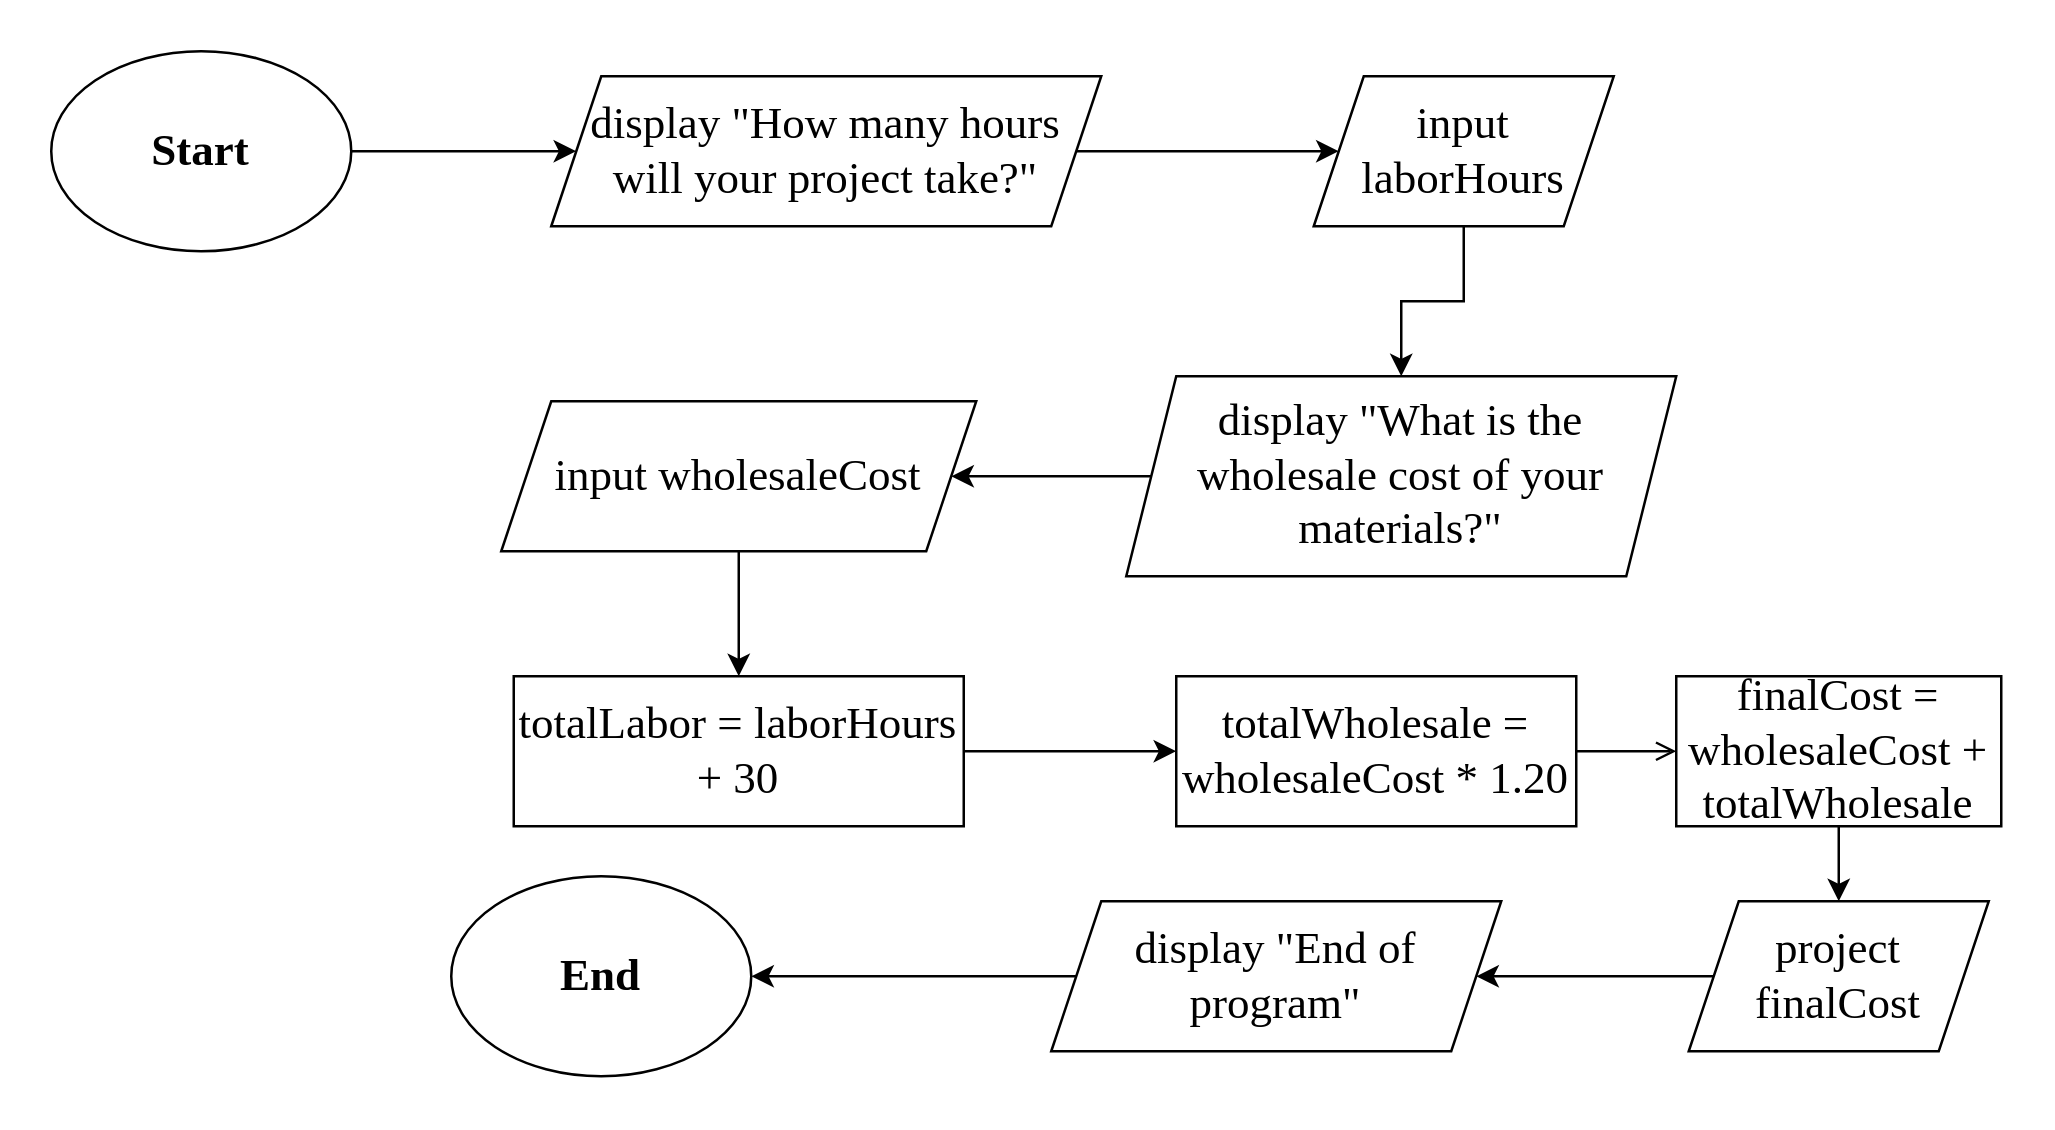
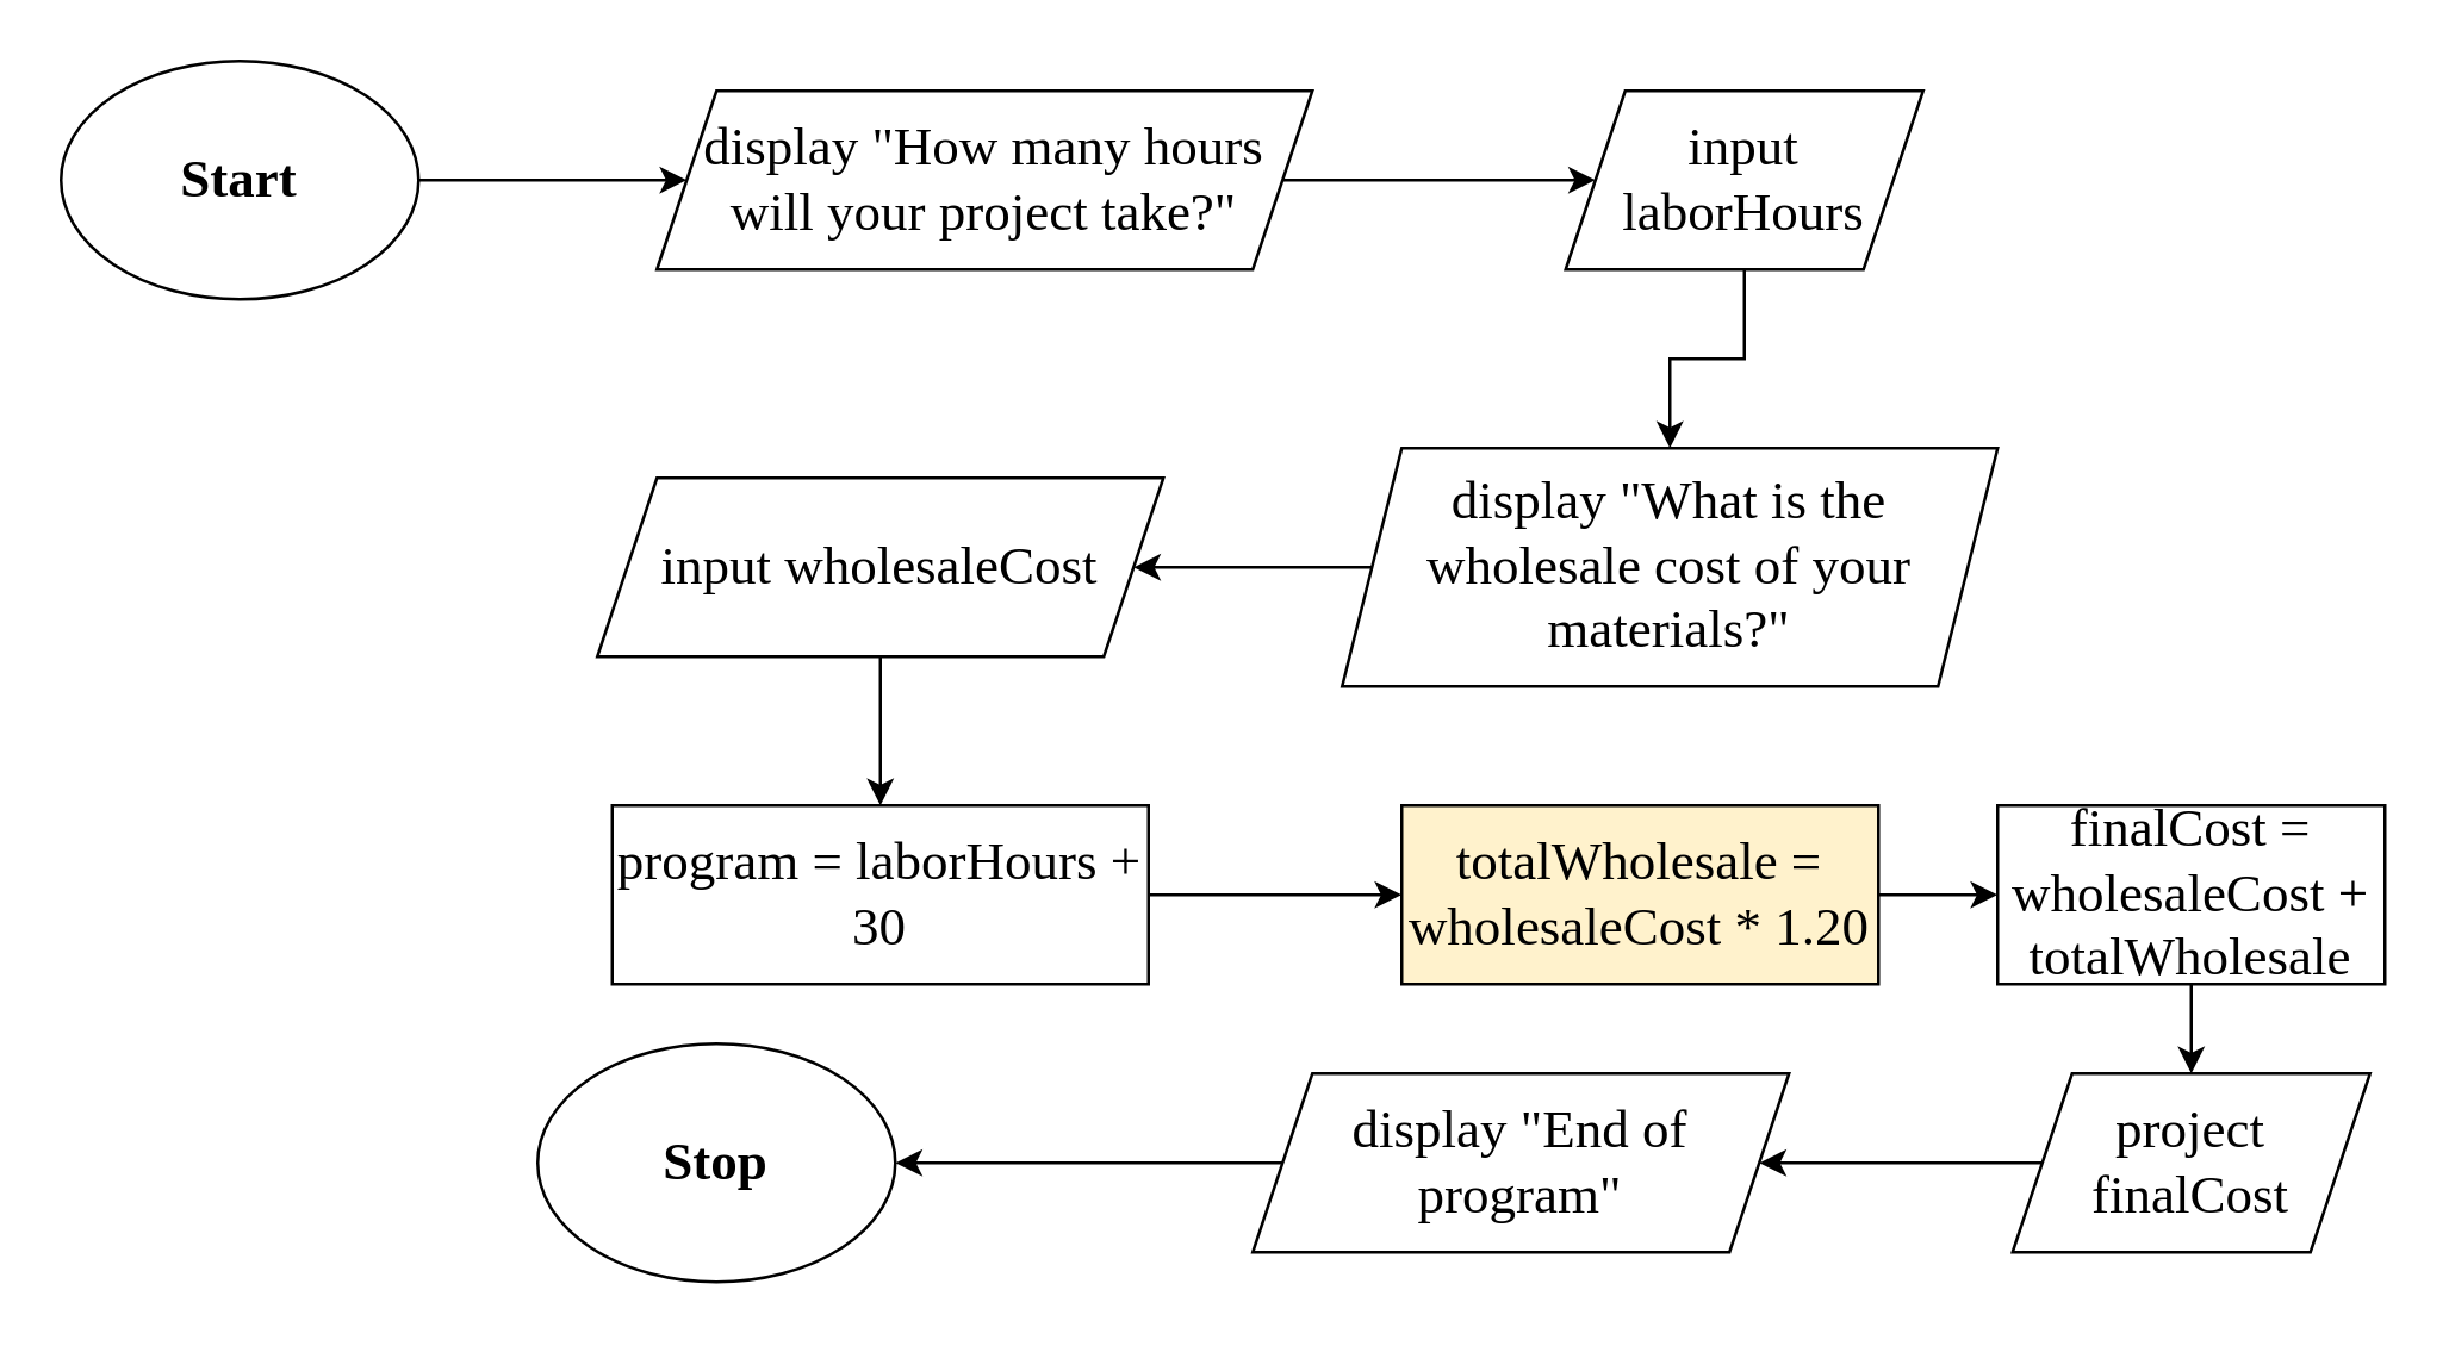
  <mxCell id="0" />
  <mxCell id="1" parent="0" />
  <mxCell id="2" style="edgeStyle=orthogonalEdgeStyle;rounded=0;orthogonalLoop=1;jettySize=auto;html=1;exitX=1;exitY=0.5;exitDx=0;exitDy=0;entryX=0;entryY=0.5;entryDx=0;entryDy=0;" edge="1" parent="1" source="3" target="5"><mxGeometry relative="1" as="geometry" /></mxCell>
  <mxCell id="3" value="&lt;font style=&quot;font-size: 18px;&quot; face=&quot;Times New Roman&quot;&gt;&lt;b&gt;Start&lt;/b&gt;&lt;/font&gt;" style="ellipse;whiteSpace=wrap;html=1;" vertex="1" parent="1"><mxGeometry width="120" height="80" as="geometry" x="20" y="20" /></mxCell>
  <mxCell id="4" style="edgeStyle=orthogonalEdgeStyle;rounded=0;orthogonalLoop=1;jettySize=auto;html=1;exitX=1;exitY=0.5;exitDx=0;exitDy=0;" edge="1" parent="1" source="5" target="7"><mxGeometry relative="1" as="geometry" /></mxCell>
  <mxCell id="5" value="&lt;font face=&quot;Times New Roman&quot; style=&quot;font-size: 18px;&quot;&gt;display &quot;How many hours will your project take?&quot;&lt;/font&gt;" style="shape=parallelogram;perimeter=parallelogramPerimeter;whiteSpace=wrap;html=1;fixedSize=1;" vertex="1" parent="1"><mxGeometry x="220" y="30" width="220" height="60" as="geometry" /></mxCell>
  <mxCell id="6" style="edgeStyle=orthogonalEdgeStyle;rounded=0;orthogonalLoop=1;jettySize=auto;html=1;exitX=0.5;exitY=1;exitDx=0;exitDy=0;entryX=0.5;entryY=0;entryDx=0;entryDy=0;" edge="1" parent="1" source="7" target="9"><mxGeometry relative="1" as="geometry" /></mxCell>
  <mxCell id="7" value="&lt;font style=&quot;font-size: 18px;&quot; face=&quot;Times New Roman&quot;&gt;input laborHours&lt;/font&gt;" style="shape=parallelogram;perimeter=parallelogramPerimeter;whiteSpace=wrap;html=1;fixedSize=1;" vertex="1" parent="1"><mxGeometry x="525" y="30" width="120" height="60" as="geometry" /></mxCell>
  <mxCell id="8" style="edgeStyle=orthogonalEdgeStyle;rounded=0;orthogonalLoop=1;jettySize=auto;html=1;exitX=0;exitY=0.5;exitDx=0;exitDy=0;" edge="1" parent="1" source="9" target="11"><mxGeometry relative="1" as="geometry" /></mxCell>
  <mxCell id="9" value="&lt;font face=&quot;Times New Roman&quot; style=&quot;font-size: 18px;&quot;&gt;display &quot;What is the wholesale cost of your materials?&quot;&lt;/font&gt;" style="shape=parallelogram;perimeter=parallelogramPerimeter;whiteSpace=wrap;html=1;fixedSize=1;" vertex="1" parent="1"><mxGeometry x="450" y="150" width="220" height="80" as="geometry" /></mxCell>
  <mxCell id="10" style="edgeStyle=orthogonalEdgeStyle;rounded=0;orthogonalLoop=1;jettySize=auto;html=1;exitX=0.5;exitY=1;exitDx=0;exitDy=0;entryX=0.5;entryY=0;entryDx=0;entryDy=0;" edge="1" parent="1" source="11" target="13"><mxGeometry relative="1" as="geometry" /></mxCell>
  <mxCell id="11" value="&lt;font style=&quot;font-size: 18px;&quot; face=&quot;Times New Roman&quot;&gt;input wholesaleCost&lt;/font&gt;" style="shape=parallelogram;perimeter=parallelogramPerimeter;whiteSpace=wrap;html=1;fixedSize=1;" vertex="1" parent="1"><mxGeometry x="200" y="160" width="190" height="60" as="geometry" /></mxCell>
  <mxCell id="12" style="edgeStyle=orthogonalEdgeStyle;rounded=0;orthogonalLoop=1;jettySize=auto;html=1;exitX=1;exitY=0.5;exitDx=0;exitDy=0;entryX=0;entryY=0.5;entryDx=0;entryDy=0;" edge="1" parent="1" source="13" target="15"><mxGeometry relative="1" as="geometry" /></mxCell>
- <mxCell id="13" value="&lt;font style=&quot;font-size: 18px;&quot; face=&quot;Times New Roman&quot;&gt;totalLabor = laborHours + 30&lt;/font&gt;" style="rounded=0;whiteSpace=wrap;html=1;" vertex="1" parent="1"><mxGeometry x="205" y="270" width="180" height="60" as="geometry" /></mxCell>
- <mxCell id="14" style="edgeStyle=orthogonalEdgeStyle;rounded=0;orthogonalLoop=1;jettySize=auto;html=1;exitX=1;exitY=0.5;exitDx=0;exitDy=0;entryX=0;entryY=0.5;entryDx=0;entryDy=0;endArrow=open;" edge="1" parent="1" source="15" target="17"><mxGeometry relative="1" as="geometry" /></mxCell>
- <mxCell id="15" value="&lt;font style=&quot;font-size: 18px;&quot; face=&quot;Times New Roman&quot;&gt;totalWholesale = wholesaleCost * 1.20&lt;/font&gt;" style="rounded=0;whiteSpace=wrap;html=1;" vertex="1" parent="1"><mxGeometry x="470" y="270" width="160" height="60" as="geometry" /></mxCell>
+ <mxCell id="13" value="&lt;font style=&quot;font-size: 18px;&quot; face=&quot;Times New Roman&quot;&gt;program = laborHours + 30&lt;/font&gt;" style="rounded=0;whiteSpace=wrap;html=1;" vertex="1" parent="1"><mxGeometry x="205" y="270" width="180" height="60" as="geometry" /></mxCell>
+ <mxCell id="14" style="edgeStyle=orthogonalEdgeStyle;rounded=0;orthogonalLoop=1;jettySize=auto;html=1;exitX=1;exitY=0.5;exitDx=0;exitDy=0;entryX=0;entryY=0.5;entryDx=0;entryDy=0;" edge="1" parent="1" source="15" target="17"><mxGeometry relative="1" as="geometry" /></mxCell>
+ <mxCell id="15" value="&lt;font style=&quot;font-size: 18px;&quot; face=&quot;Times New Roman&quot;&gt;totalWholesale = wholesaleCost * 1.20&lt;/font&gt;" style="rounded=0;whiteSpace=wrap;html=1;fillColor=#fff2cc;" vertex="1" parent="1"><mxGeometry x="470" y="270" width="160" height="60" as="geometry" /></mxCell>
  <mxCell id="16" style="edgeStyle=orthogonalEdgeStyle;rounded=0;orthogonalLoop=1;jettySize=auto;html=1;exitX=0.5;exitY=1;exitDx=0;exitDy=0;entryX=0.5;entryY=0;entryDx=0;entryDy=0;" edge="1" parent="1" source="17" target="19"><mxGeometry relative="1" as="geometry" /></mxCell>
  <mxCell id="17" value="&lt;font face=&quot;Times New Roman&quot; style=&quot;font-size: 18px;&quot;&gt;finalCost = wholesaleCost + totalWholesale&lt;/font&gt;" style="rounded=0;whiteSpace=wrap;html=1;" vertex="1" parent="1"><mxGeometry x="670" y="270" width="130" height="60" as="geometry" /></mxCell>
  <mxCell id="18" style="edgeStyle=orthogonalEdgeStyle;rounded=0;orthogonalLoop=1;jettySize=auto;html=1;exitX=0;exitY=0.5;exitDx=0;exitDy=0;entryX=1;entryY=0.5;entryDx=0;entryDy=0;" edge="1" parent="1" source="19" target="21"><mxGeometry relative="1" as="geometry" /></mxCell>
  <mxCell id="19" value="&lt;font face=&quot;Times New Roman&quot; style=&quot;font-size: 18px;&quot;&gt;project finalCost&lt;/font&gt;" style="shape=parallelogram;perimeter=parallelogramPerimeter;whiteSpace=wrap;html=1;fixedSize=1;" vertex="1" parent="1"><mxGeometry x="675" y="360" width="120" height="60" as="geometry" /></mxCell>
  <mxCell id="20" style="edgeStyle=orthogonalEdgeStyle;rounded=0;orthogonalLoop=1;jettySize=auto;html=1;exitX=0;exitY=0.5;exitDx=0;exitDy=0;" edge="1" parent="1" source="21" target="22"><mxGeometry relative="1" as="geometry" /></mxCell>
  <mxCell id="21" value="&lt;font style=&quot;font-size: 18px;&quot; face=&quot;Times New Roman&quot;&gt;display &quot;End of program&quot;&lt;/font&gt;" style="shape=parallelogram;perimeter=parallelogramPerimeter;whiteSpace=wrap;html=1;fixedSize=1;" vertex="1" parent="1"><mxGeometry x="420" y="360" width="180" height="60" as="geometry" /></mxCell>
- <mxCell id="22" value="&lt;font style=&quot;font-size: 18px;&quot; face=&quot;Times New Roman&quot;&gt;&lt;b&gt;End&lt;/b&gt;&lt;/font&gt;" style="ellipse;whiteSpace=wrap;html=1;" vertex="1" parent="1"><mxGeometry x="180" y="350" width="120" height="80" as="geometry" /></mxCell>
+ <mxCell id="22" value="&lt;font style=&quot;font-size: 18px;&quot; face=&quot;Times New Roman&quot;&gt;&lt;b&gt;Stop&lt;/b&gt;&lt;/font&gt;" style="ellipse;whiteSpace=wrap;html=1;" vertex="1" parent="1"><mxGeometry x="180" y="350" width="120" height="80" as="geometry" /></mxCell>
